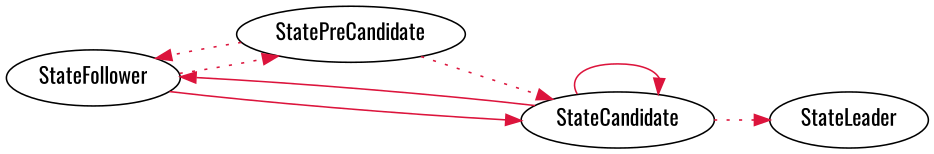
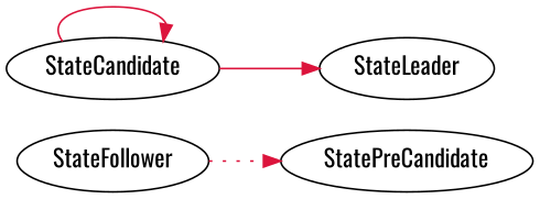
  digraph {
    fontname=Oswald
    rankdir=LR
    node [fontname=Oswald]
    edge [color=crimson fontname=Oswald fontsize=10 style=solid]
    StateFollower
    StatePreCandidate
    StateCandidate
    StateLeader
    StateFollower -> StatePreCandidate [style=dotted]
-   StateFollower -> StateCandidate
-   StatePreCandidate -> StateFollower [style=dotted]
-   StatePreCandidate -> StateCandidate [style=dotted]
-   StateCandidate -> StateFollower
    StateCandidate -> StateCandidate
-   StateCandidate -> StateLeader [style=dotted]
+   StateCandidate -> StateLeader
  }
